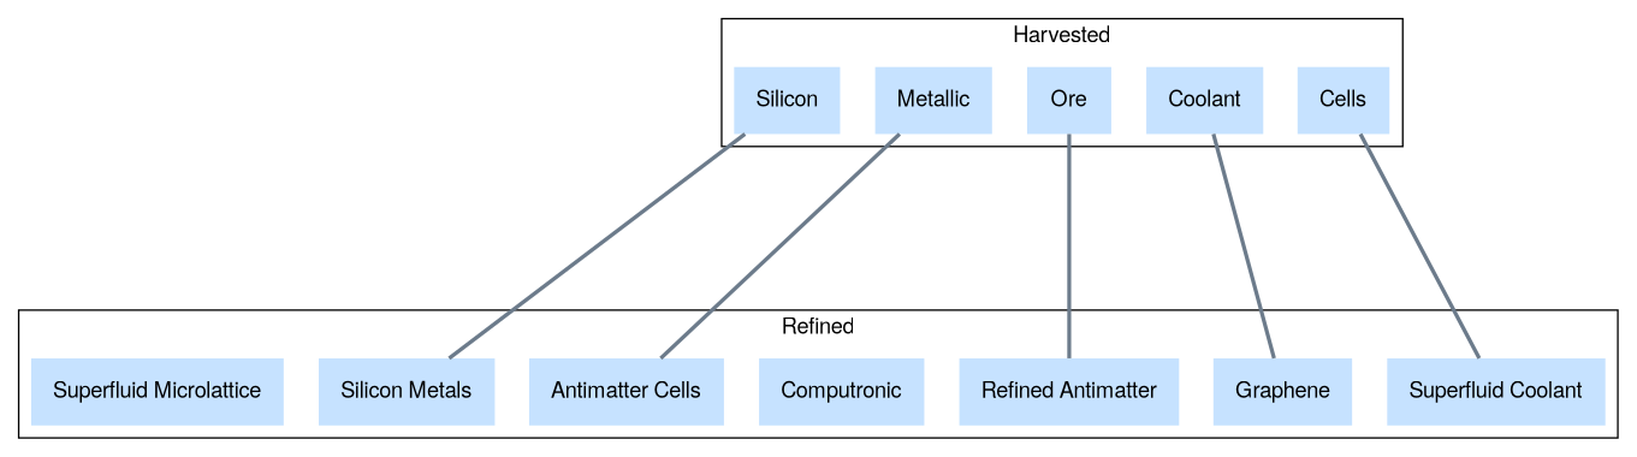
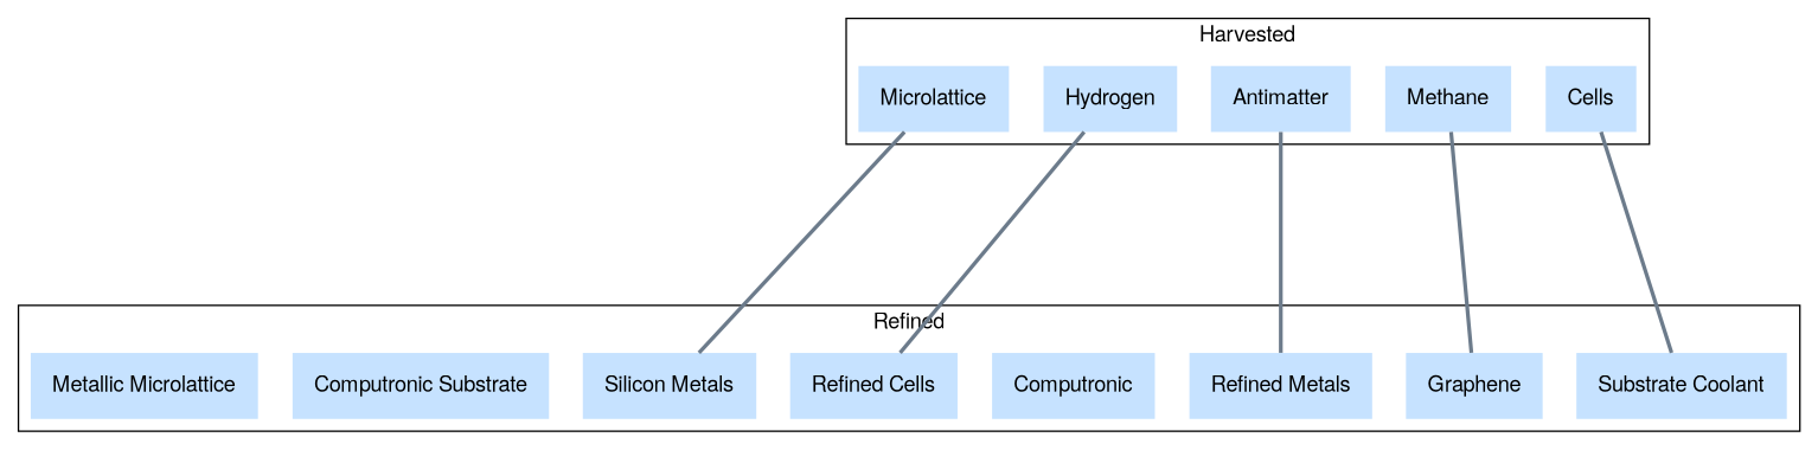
  graph {
    compound=true
    fontname="Helvetica,Arial,sans-serif"
    nodesep=0.3
    ranksep=2
    node [color=slategray1 colour=lightsteelblue2 fontname="Helvetica,Arial,sans-serif" margin=0.2 penwidth=0 shape=box style=filled]
    edge [color=slategray4 constraint=true fontname="Helvetica,Arial,sans-serif" penwidth=2.5]
    n1 [label=Cells]
-   Methane [label=Coolant]
-   Ore
-   Hydrogen [label=Metallic]
-   Silicon
-   "Superfluid Coolant"
+   Methane
+   Ore [label=Antimatter]
+   Hydrogen
+   Silicon [label=Microlattice]
+   "Superfluid Coolant" [label="Substrate Coolant"]
    Graphene
-   "Refined Metals" [label="Refined Antimatter"]
+   "Refined Metals"
    n9 [label=Computronic]
-   "Antimatter Cells"
+   "Antimatter Cells" [label="Refined Cells"]
    n11 [label="Silicon Metals"]
-   "Metallic Microlattice" [label="Superfluid Microlattice"]
+   "Computronic Substrate"
+   "Metallic Microlattice"
    subgraph sub_1 {
      cluster=true
      label=Harvested
      n1
      Methane
      Ore
      Hydrogen
      Silicon
    }
    subgraph sub_2 {
      cluster=true
      label=Refined
      "Superfluid Coolant"
      Graphene
      "Refined Metals"
      n9
      "Antimatter Cells"
      n11
+     "Computronic Substrate"
      "Metallic Microlattice"
    }
    n1 -- "Superfluid Coolant"
    Methane -- Graphene
    Ore -- "Refined Metals"
    Hydrogen -- "Antimatter Cells"
    Silicon -- n11
  }
